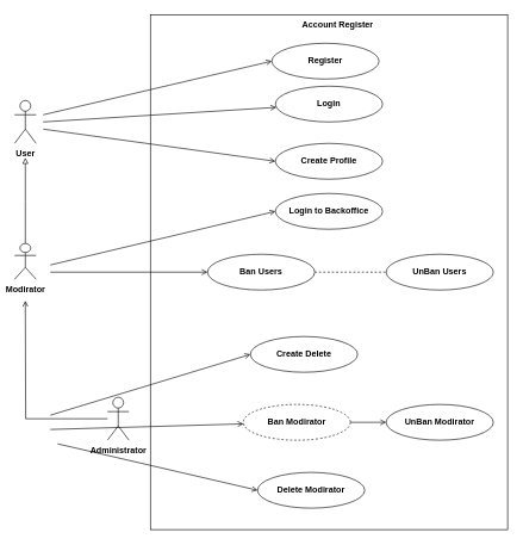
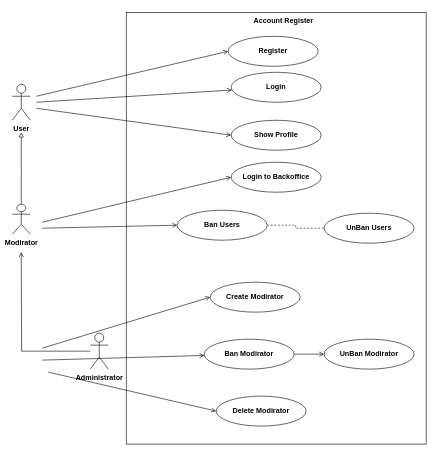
  <mxCell id="0" />
  <mxCell id="1" style="locked=1;" parent="0" />
  <mxCell id="2" value="" style="rounded=0;whiteSpace=wrap;html=1;labelBackgroundColor=none;" vertex="1" parent="1"><mxGeometry x="210" y="20" width="500" height="720" as="geometry" /></mxCell>
  <mxCell id="3" value="User" style="shape=umlActor;verticalLabelPosition=bottom;verticalAlign=top;html=1;fontStyle=1;labelBackgroundColor=none;rounded=0;" vertex="1" parent="1"><mxGeometry x="20" y="140" width="30" height="60" as="geometry" /></mxCell>
  <mxCell id="4" style="edgeStyle=orthogonalEdgeStyle;rounded=0;orthogonalLoop=1;jettySize=auto;html=1;endArrow=block;endFill=0;labelBackgroundColor=none;fontColor=default;" edge="1" parent="1" source="5"><mxGeometry relative="1" as="geometry"><mxPoint x="35" y="220" as="targetPoint" /></mxGeometry></mxCell>
  <mxCell id="5" value="Modirator" style="shape=umlActor;verticalLabelPosition=bottom;verticalAlign=top;html=1;fontStyle=1;labelBackgroundColor=none;rounded=0;" vertex="1" parent="1"><mxGeometry x="20" y="340" width="30" height="50" as="geometry" /></mxCell>
  <mxCell id="6" style="edgeStyle=orthogonalEdgeStyle;rounded=0;orthogonalLoop=1;jettySize=auto;html=1;endArrow=open;endFill=0;labelBackgroundColor=none;fontColor=default;" edge="1" parent="1" source="7"><mxGeometry relative="1" as="geometry"><mxPoint x="35" y="420" as="targetPoint" /></mxGeometry></mxCell>
  <mxCell id="7" value="Administrator" style="shape=umlActor;verticalLabelPosition=bottom;verticalAlign=top;html=1;fontStyle=1;labelBackgroundColor=none;rounded=0;" vertex="1" parent="1"><mxGeometry x="150" y="555" width="30" height="60" as="geometry" /></mxCell>
  <mxCell id="8" value="Register" style="ellipse;whiteSpace=wrap;html=1;fontStyle=1;labelBackgroundColor=none;rounded=0;" vertex="1" parent="1"><mxGeometry x="380" y="60" width="150" height="50" as="geometry" /></mxCell>
  <mxCell id="9" style="edgeStyle=orthogonalEdgeStyle;rounded=0;orthogonalLoop=1;jettySize=auto;html=1;exitX=1;exitY=0.5;exitDx=0;exitDy=0;endArrow=none;endFill=0;dashed=1;labelBackgroundColor=none;fontColor=default;" edge="1" parent="1" source="10" target="15"><mxGeometry relative="1" as="geometry" /></mxCell>
- <mxCell id="10" value="Ban Users" style="ellipse;whiteSpace=wrap;html=1;fontStyle=1;labelBackgroundColor=none;rounded=0;" vertex="1" parent="1"><mxGeometry x="290" y="355" width="150" height="50" as="geometry" /></mxCell>
+ <mxCell id="10" value="Ban Users" style="ellipse;whiteSpace=wrap;html=1;fontStyle=1;labelBackgroundColor=none;rounded=0;" vertex="1" parent="1"><mxGeometry x="295" y="350" width="150" height="50" as="geometry" /></mxCell>
  <mxCell id="11" value="Login" style="ellipse;whiteSpace=wrap;html=1;fontStyle=1;labelBackgroundColor=none;rounded=0;" vertex="1" parent="1"><mxGeometry x="385" y="120" width="150" height="50" as="geometry" /></mxCell>
  <mxCell id="12" value="Login to Backoffice" style="ellipse;whiteSpace=wrap;html=1;fontStyle=1;labelBackgroundColor=none;rounded=0;" vertex="1" parent="1"><mxGeometry x="385" y="270" width="150" height="50" as="geometry" /></mxCell>
  <mxCell id="13" value="" style="endArrow=open;html=1;rounded=0;entryX=0;entryY=0.5;entryDx=0;entryDy=0;endFill=0;labelBackgroundColor=none;fontColor=default;" edge="1" parent="1" target="8"><mxGeometry width="50" height="50" relative="1" as="geometry"><mxPoint x="60" y="160" as="sourcePoint" /><mxPoint x="350" y="70" as="targetPoint" /></mxGeometry></mxCell>
  <mxCell id="14" value="" style="endArrow=open;html=1;rounded=0;exitX=1;exitY=0.333;exitDx=0;exitDy=0;exitPerimeter=0;endFill=0;labelBackgroundColor=none;fontColor=default;" edge="1" parent="1" target="11"><mxGeometry width="50" height="50" relative="1" as="geometry"><mxPoint x="60" y="170" as="sourcePoint" /><mxPoint x="390" y="125" as="targetPoint" /></mxGeometry></mxCell>
  <mxCell id="15" value="UnBan Users" style="ellipse;whiteSpace=wrap;html=1;fontStyle=1;labelBackgroundColor=none;rounded=0;" vertex="1" parent="1"><mxGeometry x="540" y="355" width="150" height="50" as="geometry" /></mxCell>
  <mxCell id="16" value="" style="endArrow=open;html=1;rounded=0;endFill=0;entryX=0;entryY=0.5;entryDx=0;entryDy=0;labelBackgroundColor=none;fontColor=default;" edge="1" parent="1" target="12"><mxGeometry width="50" height="50" relative="1" as="geometry"><mxPoint x="70" y="370" as="sourcePoint" /><mxPoint x="390" y="184" as="targetPoint" /></mxGeometry></mxCell>
  <mxCell id="17" value="" style="endArrow=open;html=1;rounded=0;endFill=0;entryX=0;entryY=0.5;entryDx=0;entryDy=0;labelBackgroundColor=none;fontColor=default;" edge="1" parent="1" target="10"><mxGeometry width="50" height="50" relative="1" as="geometry"><mxPoint x="70" y="380" as="sourcePoint" /><mxPoint x="395" y="275" as="targetPoint" /></mxGeometry></mxCell>
- <mxCell id="18" value="Create Delete" style="ellipse;whiteSpace=wrap;html=1;fontStyle=1;labelBackgroundColor=none;rounded=0;" vertex="1" parent="1"><mxGeometry x="350" y="470" width="150" height="50" as="geometry" /></mxCell>
+ <mxCell id="18" value="Create Modirator" style="ellipse;whiteSpace=wrap;html=1;fontStyle=1;labelBackgroundColor=none;rounded=0;" vertex="1" parent="1"><mxGeometry x="350" y="470" width="150" height="50" as="geometry" /></mxCell>
  <mxCell id="19" value="Delete Modirator" style="ellipse;whiteSpace=wrap;html=1;fontStyle=1;labelBackgroundColor=none;rounded=0;" vertex="1" parent="1"><mxGeometry x="360" y="660" width="150" height="50" as="geometry" /></mxCell>
  <mxCell id="20" style="edgeStyle=orthogonalEdgeStyle;rounded=0;orthogonalLoop=1;jettySize=auto;html=1;endArrow=open;endFill=0;dashed=0;labelBackgroundColor=none;fontColor=default;" edge="1" parent="1" source="21" target="22"><mxGeometry relative="1" as="geometry" /></mxCell>
- <mxCell id="21" value="Ban Modirator" style="ellipse;whiteSpace=wrap;html=1;fontStyle=1;labelBackgroundColor=none;rounded=0;dashed=1;" vertex="1" parent="1"><mxGeometry x="340" y="565" width="150" height="50" as="geometry" /></mxCell>
+ <mxCell id="21" value="Ban Modirator" style="ellipse;whiteSpace=wrap;html=1;fontStyle=1;labelBackgroundColor=none;rounded=0;" vertex="1" parent="1"><mxGeometry x="340" y="565" width="150" height="50" as="geometry" /></mxCell>
  <mxCell id="22" value="UnBan Modirator" style="ellipse;whiteSpace=wrap;html=1;fontStyle=1;labelBackgroundColor=none;rounded=0;" vertex="1" parent="1"><mxGeometry x="540" y="565" width="150" height="50" as="geometry" /></mxCell>
  <mxCell id="23" value="" style="endArrow=open;html=1;rounded=0;endFill=0;entryX=0;entryY=0.5;entryDx=0;entryDy=0;labelBackgroundColor=none;fontColor=default;" edge="1" parent="1" target="18"><mxGeometry width="50" height="50" relative="1" as="geometry"><mxPoint x="70" y="580" as="sourcePoint" /><mxPoint x="280" y="577.5" as="targetPoint" /></mxGeometry></mxCell>
  <mxCell id="24" value="" style="endArrow=open;html=1;rounded=0;endFill=0;labelBackgroundColor=none;fontColor=default;" edge="1" parent="1" target="21"><mxGeometry width="50" height="50" relative="1" as="geometry"><mxPoint x="70" y="600" as="sourcePoint" /><mxPoint x="360" y="505" as="targetPoint" /></mxGeometry></mxCell>
  <mxCell id="25" value="" style="endArrow=open;html=1;rounded=0;endFill=0;entryX=0;entryY=0.5;entryDx=0;entryDy=0;labelBackgroundColor=none;fontColor=default;" edge="1" parent="1" target="19"><mxGeometry width="50" height="50" relative="1" as="geometry"><mxPoint x="80" y="620" as="sourcePoint" /><mxPoint x="350" y="603" as="targetPoint" /></mxGeometry></mxCell>
  <mxCell id="26" value="Account Register" style="text;html=1;strokeColor=none;fillColor=none;align=center;verticalAlign=middle;whiteSpace=wrap;rounded=0;fontStyle=1;labelBackgroundColor=none;" vertex="1" parent="1"><mxGeometry x="395" y="20" width="155" height="30" as="geometry" /></mxCell>
- <mxCell id="27" value="Create Profile" style="ellipse;whiteSpace=wrap;html=1;fontStyle=1;labelBackgroundColor=none;rounded=0;" vertex="1" parent="1"><mxGeometry x="385" y="200" width="150" height="50" as="geometry" /></mxCell>
+ <mxCell id="27" value="Show Profile" style="ellipse;whiteSpace=wrap;html=1;fontStyle=1;labelBackgroundColor=none;rounded=0;" vertex="1" parent="1"><mxGeometry x="385" y="200" width="150" height="50" as="geometry" /></mxCell>
  <mxCell id="28" value="" style="endArrow=open;html=1;rounded=0;endFill=0;entryX=0;entryY=0.5;entryDx=0;entryDy=0;labelBackgroundColor=none;fontColor=default;" edge="1" parent="1" target="27"><mxGeometry width="50" height="50" relative="1" as="geometry"><mxPoint x="60" y="180" as="sourcePoint" /><mxPoint x="396" y="160" as="targetPoint" /></mxGeometry></mxCell>
